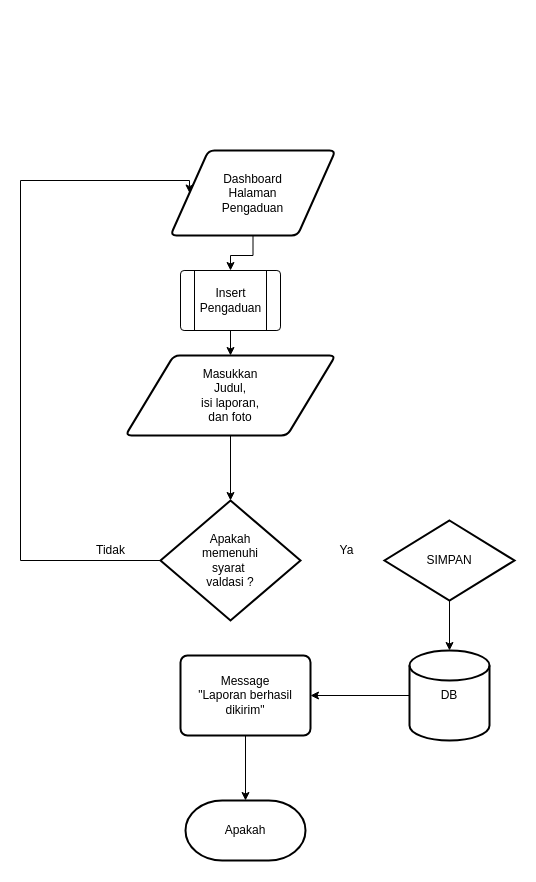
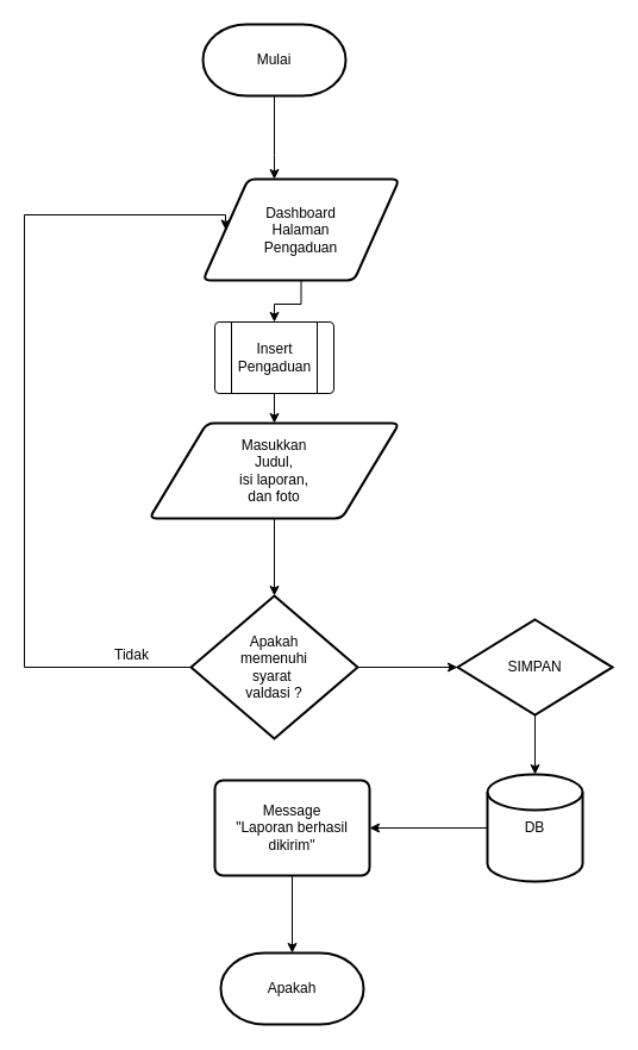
  <mxCell id="0" />
  <mxCell id="1" parent="0" />
  <mxCell id="2" value="" style="edgeStyle=orthogonalEdgeStyle;rounded=0;orthogonalLoop=1;jettySize=auto;html=1;entryX=0.5;entryY=0;entryDx=0;entryDy=0;align=center;" parent="1" source="3" target="13" edge="1"><mxGeometry relative="1" as="geometry"><mxPoint x="230" y="230" as="targetPoint" /></mxGeometry></mxCell>
  <mxCell id="3" value="Dashboard&lt;br&gt;Halaman&lt;br&gt;Pengaduan" style="shape=parallelogram;html=1;strokeWidth=2;perimeter=parallelogramPerimeter;whiteSpace=wrap;rounded=1;arcSize=12;size=0.23;align=center;" parent="1" vertex="1"><mxGeometry x="170" y="150" width="165" height="85" as="geometry" /></mxCell>
+ <mxCell id="4" value="" style="edgeStyle=orthogonalEdgeStyle;rounded=0;orthogonalLoop=1;jettySize=auto;html=1;align=center;" parent="1" source="5" target="3" edge="1"><mxGeometry relative="1" as="geometry"><Array as="points"><mxPoint x="230" y="130" /><mxPoint x="230" y="130" /></Array></mxGeometry></mxCell>
+ <mxCell id="5" value="Mulai" style="strokeWidth=2;html=1;shape=mxgraph.flowchart.terminator;whiteSpace=wrap;align=center;" parent="1" vertex="1"><mxGeometry x="170" y="20" width="120" height="60" as="geometry" /></mxCell>
  <mxCell id="6" value="" style="edgeStyle=orthogonalEdgeStyle;rounded=0;orthogonalLoop=1;jettySize=auto;html=1;align=center;" parent="1" source="7" target="10" edge="1"><mxGeometry relative="1" as="geometry" /></mxCell>
  <mxCell id="7" value="Masukkan&lt;br&gt;Judul, &lt;br&gt;isi laporan, &lt;br&gt;dan foto" style="shape=parallelogram;html=1;strokeWidth=2;perimeter=parallelogramPerimeter;whiteSpace=wrap;rounded=1;arcSize=12;size=0.23;align=center;" parent="1" vertex="1"><mxGeometry x="125" y="355" width="210" height="80" as="geometry" /></mxCell>
  <mxCell id="8" value="" style="edgeStyle=orthogonalEdgeStyle;rounded=0;orthogonalLoop=1;jettySize=auto;html=1;entryX=0;entryY=0.5;entryDx=0;entryDy=0;" parent="1" source="10" target="3" edge="1"><mxGeometry relative="1" as="geometry"><mxPoint x="-90" y="180" as="targetPoint" /><Array as="points"><mxPoint x="20" y="560" /><mxPoint x="20" y="180" /></Array></mxGeometry></mxCell>
+ <mxCell id="9" value="" style="edgeStyle=orthogonalEdgeStyle;rounded=0;orthogonalLoop=1;jettySize=auto;html=1;align=center;" parent="1" source="10" target="16" edge="1"><mxGeometry relative="1" as="geometry"><mxPoint x="380" y="560" as="targetPoint" /></mxGeometry></mxCell>
  <mxCell id="10" value="Apakah&lt;br&gt;memenuhi&lt;br&gt;syarat&amp;nbsp;&lt;br&gt;valdasi ?" style="strokeWidth=2;html=1;shape=mxgraph.flowchart.decision;whiteSpace=wrap;align=center;" parent="1" vertex="1"><mxGeometry x="160" y="500" width="140" height="120" as="geometry" /></mxCell>
  <mxCell id="11" value="Tidak" style="text;html=1;align=center;verticalAlign=middle;resizable=0;points=[];autosize=1;" parent="1" vertex="1"><mxGeometry x="90" y="540" width="40" height="20" as="geometry" /></mxCell>
  <mxCell id="12" value="" style="edgeStyle=orthogonalEdgeStyle;rounded=0;orthogonalLoop=1;jettySize=auto;html=1;align=center;" parent="1" source="13" target="7" edge="1"><mxGeometry relative="1" as="geometry" /></mxCell>
  <mxCell id="13" value="" style="verticalLabelPosition=bottom;verticalAlign=top;html=1;shape=process;whiteSpace=wrap;rounded=1;size=0.14;arcSize=6;strokeWidth=1;align=center;" parent="1" vertex="1"><mxGeometry x="180" y="270" width="100" height="60" as="geometry" /></mxCell>
  <mxCell id="14" value="Insert &lt;br&gt;Pengaduan" style="text;html=1;align=center;verticalAlign=middle;resizable=0;points=[];autosize=1;" parent="1" vertex="1"><mxGeometry x="190" y="285" width="80" height="30" as="geometry" /></mxCell>
  <mxCell id="15" value="" style="edgeStyle=orthogonalEdgeStyle;rounded=0;orthogonalLoop=1;jettySize=auto;html=1;align=center;" parent="1" source="16" target="18" edge="1"><mxGeometry relative="1" as="geometry" /></mxCell>
  <mxCell id="16" value="SIMPAN" style="rhombus;whiteSpace=wrap;html=1;absoluteArcSize=1;arcSize=14;strokeWidth=2;align=center;" parent="1" vertex="1"><mxGeometry x="384" y="520" width="130" height="80" as="geometry" /></mxCell>
  <mxCell id="17" value="" style="edgeStyle=orthogonalEdgeStyle;rounded=0;orthogonalLoop=1;jettySize=auto;html=1;align=center;" parent="1" source="18" target="20" edge="1"><mxGeometry relative="1" as="geometry" /></mxCell>
  <mxCell id="18" value="DB" style="strokeWidth=2;html=1;shape=mxgraph.flowchart.database;whiteSpace=wrap;align=center;" parent="1" vertex="1"><mxGeometry x="409" y="650" width="80" height="90" as="geometry" /></mxCell>
  <mxCell id="19" value="" style="edgeStyle=orthogonalEdgeStyle;rounded=0;orthogonalLoop=1;jettySize=auto;html=1;align=center;" parent="1" source="20" target="21" edge="1"><mxGeometry relative="1" as="geometry" /></mxCell>
  <mxCell id="20" value="Message&lt;br&gt;&quot;Laporan berhasil&lt;br&gt;dikirim&quot;" style="rounded=1;whiteSpace=wrap;html=1;absoluteArcSize=1;arcSize=14;strokeWidth=2;align=center;" parent="1" vertex="1"><mxGeometry x="180" y="655" width="130" height="80" as="geometry" /></mxCell>
  <mxCell id="21" value="Apakah" style="strokeWidth=2;html=1;shape=mxgraph.flowchart.terminator;whiteSpace=wrap;align=center;" parent="1" vertex="1"><mxGeometry x="185" y="800" width="120" height="60" as="geometry" /></mxCell>
- <mxCell id="22" value="Ya" style="text;html=1;align=center;verticalAlign=middle;resizable=0;points=[];autosize=1;" parent="1" vertex="1"><mxGeometry x="331" y="540" width="30" height="20" as="geometry" /></mxCell>
